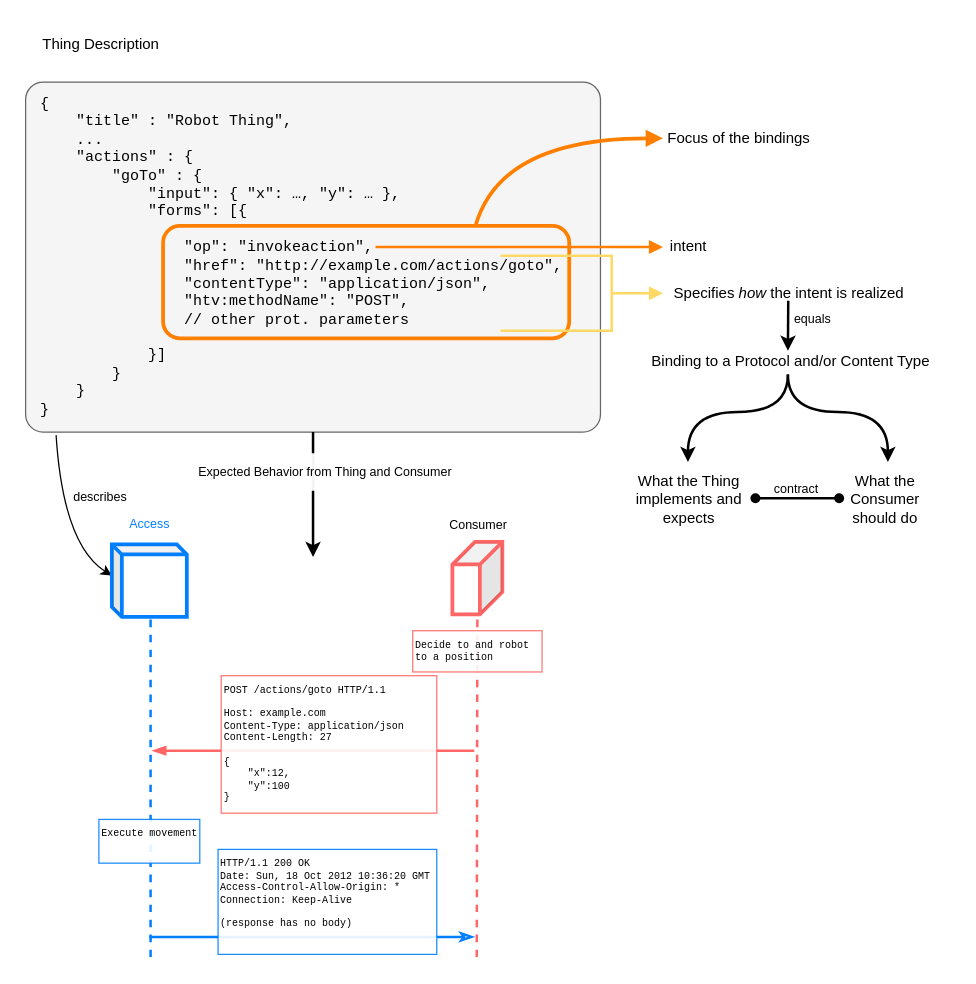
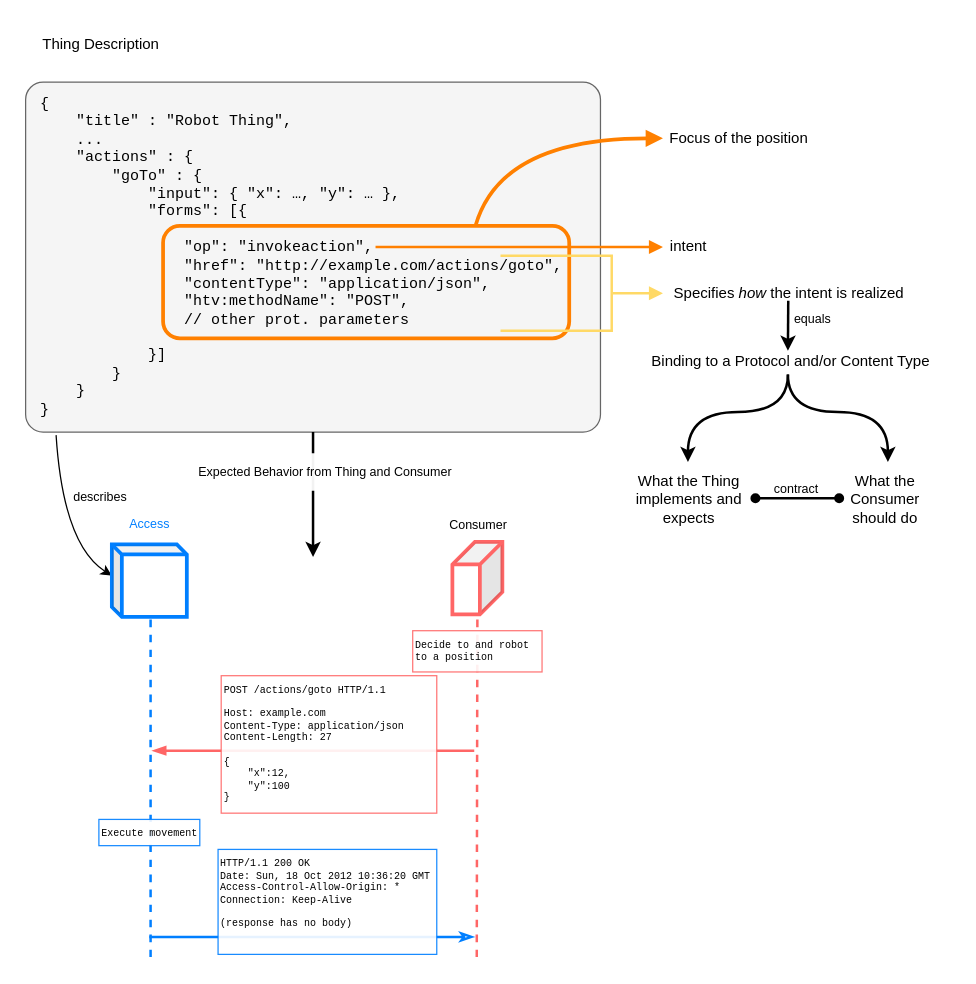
  <mxCell id="0" />
  <mxCell id="1" parent="0" />
  <mxCell id="2" value="" style="rounded=1;whiteSpace=wrap;html=1;arcSize=5;fillColor=#f5f5f5;fontColor=#000000;strokeColor=#666666;" parent="1" vertex="1"><mxGeometry x="20" y="65" width="460" height="280" as="geometry" /></mxCell>
  <mxCell id="3" value="&lt;div&gt;{&lt;/div&gt;&lt;div&gt;&amp;nbsp; &amp;nbsp; &quot;title&quot; : &quot;Robot Thing&quot;,&lt;br&gt;&lt;/div&gt;&lt;div&gt;&amp;nbsp; &amp;nbsp; ...&lt;/div&gt;&lt;div&gt;&amp;nbsp; &amp;nbsp; &quot;actions&quot; : {&lt;/div&gt;&lt;div&gt;&amp;nbsp; &amp;nbsp; &amp;nbsp; &amp;nbsp; &quot;goTo&quot; : {&lt;/div&gt;&lt;div&gt;&lt;span style=&quot;white-space: pre;&quot;&gt;&#09;&lt;/span&gt;&amp;nbsp; &amp;nbsp; &quot;input&quot;: { &quot;x&quot;: …, &quot;y&quot;: … },&lt;/div&gt;&lt;div&gt;&lt;span style=&quot;white-space: pre;&quot;&gt;&#09;&lt;/span&gt;&amp;nbsp; &amp;nbsp; &quot;forms&quot;: [{&lt;/div&gt;&lt;div&gt;&lt;br&gt;&lt;/div&gt;&lt;div&gt;&lt;span style=&quot;background-color: initial;&quot;&gt;&lt;span style=&quot;white-space: pre;&quot;&gt;&#09;&lt;/span&gt;&lt;span style=&quot;white-space: pre;&quot;&gt;&#09;&lt;/span&gt;&quot;op&quot;: &quot;invokeaction&quot;,&lt;/span&gt;&lt;/div&gt;&lt;div&gt;&lt;span style=&quot;background-color: initial;&quot;&gt;&lt;span style=&quot;white-space: pre;&quot;&gt;&#09;&lt;/span&gt;&lt;span style=&quot;white-space: pre;&quot;&gt;&#09;&lt;/span&gt;&quot;href&quot;: &quot;http://example.com/actions/goto&quot;,&lt;/span&gt;&lt;/div&gt;&lt;div&gt;&lt;span style=&quot;background-color: initial;&quot;&gt;&lt;span style=&quot;white-space: pre;&quot;&gt;&#09;&lt;/span&gt;&lt;span style=&quot;white-space: pre;&quot;&gt;&#09;&lt;/span&gt;&quot;contentType&quot;: &quot;application/json&quot;,&lt;/span&gt;&lt;/div&gt;&lt;div&gt;&lt;span style=&quot;background-color: initial;&quot;&gt;&lt;span style=&quot;white-space: pre;&quot;&gt;&#09;&lt;/span&gt;&lt;span style=&quot;white-space: pre;&quot;&gt;&#09;&lt;/span&gt;&quot;htv:methodName&quot;: &quot;POST&quot;,&lt;/span&gt;&lt;/div&gt;&lt;div&gt;&lt;span style=&quot;background-color: initial;&quot;&gt;&lt;span style=&quot;white-space: pre;&quot;&gt;&#09;&lt;/span&gt;&lt;span style=&quot;white-space: pre;&quot;&gt;&#09;&lt;/span&gt;// other prot. parameters&lt;/span&gt;&lt;/div&gt;&lt;div&gt;&lt;span style=&quot;background-color: initial;&quot;&gt;&lt;br&gt;&lt;/span&gt;&lt;/div&gt;&lt;div&gt;&lt;span style=&quot;white-space: pre;&quot;&gt;&#09;&amp;nbsp;&lt;/span&gt;&amp;nbsp; &amp;nbsp;}]&lt;/div&gt;&lt;div&gt;&lt;span style=&quot;white-space: pre;&quot;&gt;&#09;&lt;/span&gt;}&lt;/div&gt;&lt;div&gt;&amp;nbsp; &amp;nbsp; }&lt;/div&gt;&lt;div&gt;}&lt;/div&gt;" style="text;html=1;strokeColor=none;fillColor=none;align=left;verticalAlign=middle;whiteSpace=wrap;rounded=0;fontFamily=Courier New;fontColor=#000000;" parent="1" vertex="1"><mxGeometry x="30" y="95" width="525" height="220" as="geometry" /></mxCell>
  <mxCell id="4" value="Thing Description" style="text;html=1;align=center;verticalAlign=middle;resizable=0;points=[];autosize=1;strokeColor=none;fillColor=none;fontColor=#000000;" parent="1" vertex="1"><mxGeometry x="20" y="20" width="120" height="30" as="geometry" /></mxCell>
  <mxCell id="5" value="Binding to a Protocol and/or Content Type" style="text;html=1;strokeColor=none;fillColor=none;align=center;verticalAlign=middle;whiteSpace=wrap;rounded=0;fontFamily=Helvetica;fontColor=#000000;" parent="1" vertex="1"><mxGeometry x="506" y="259" width="253" height="60" as="geometry" /></mxCell>
  <mxCell id="6" value="" style="rounded=1;whiteSpace=wrap;html=1;fillColor=none;strokeColor=#FF8000;strokeWidth=3;fontColor=#000000;" parent="1" vertex="1"><mxGeometry x="130" y="180" width="325" height="90" as="geometry" /></mxCell>
  <mxCell id="7" value="" style="endArrow=classic;html=1;strokeColor=#000000;strokeWidth=2;fontFamily=Helvetica;fontSize=10;fontColor=#000000;startSize=6;curved=1;exitX=0.5;exitY=1;exitDx=0;exitDy=0;" parent="1" source="2" edge="1"><mxGeometry width="50" height="50" relative="1" as="geometry"><mxPoint x="240" y="367" as="sourcePoint" /><mxPoint x="250" y="445" as="targetPoint" /></mxGeometry></mxCell>
  <mxCell id="8" value="Expected Behavior from Thing and Consumer" style="text;html=1;align=center;verticalAlign=middle;whiteSpace=wrap;rounded=0;fontSize=10;fontFamily=Helvetica;fillColor=#FFFFFF;opacity=95;fontColor=#000000;" parent="1" vertex="1"><mxGeometry x="155" y="362" width="210" height="30" as="geometry" /></mxCell>
  <mxCell id="9" value="" style="endArrow=classic;html=1;entryX=0;entryY=0;entryDx=0;entryDy=25;entryPerimeter=0;exitX=0.053;exitY=1.009;exitDx=0;exitDy=0;exitPerimeter=0;curved=1;fontColor=#000000;strokeColor=#000000;" parent="1" source="2" target="11" edge="1"><mxGeometry width="50" height="50" relative="1" as="geometry"><mxPoint x="20" y="423" as="sourcePoint" /><mxPoint x="70" y="373" as="targetPoint" /><Array as="points"><mxPoint x="50" y="435" /></Array></mxGeometry></mxCell>
  <mxCell id="10" value="describes" style="text;html=1;strokeColor=none;fillColor=none;align=center;verticalAlign=middle;whiteSpace=wrap;rounded=0;fontSize=10;fontColor=#000000;" parent="1" vertex="1"><mxGeometry x="50" y="382" width="60" height="30" as="geometry" /></mxCell>
  <mxCell id="11" value="" style="shape=cube;whiteSpace=wrap;html=1;boundedLbl=1;backgroundOutline=1;darkOpacity=0.05;darkOpacity2=0.1;strokeColor=#007FFF;strokeWidth=3;fontFamily=Helvetica;fontSize=10;fillColor=#FFFFFF;size=8;fontColor=#000000;" parent="1" vertex="1"><mxGeometry x="89" y="435" width="60" height="58" as="geometry" /></mxCell>
  <mxCell id="12" value="" style="shape=cube;whiteSpace=wrap;html=1;boundedLbl=1;backgroundOutline=1;darkOpacity=0.05;darkOpacity2=0.1;strokeColor=#FF6666;strokeWidth=3;fontFamily=Helvetica;fontSize=10;fillColor=#FFFFFF;size=18;flipH=1;fontColor=#000000;" parent="1" vertex="1"><mxGeometry x="361.5" y="433" width="40" height="58" as="geometry" /></mxCell>
  <mxCell id="13" value="Consumer" style="text;html=1;align=center;verticalAlign=middle;resizable=0;points=[];autosize=1;strokeColor=none;fillColor=none;fontSize=10;fontFamily=Helvetica;fontColor=#000000;" parent="1" vertex="1"><mxGeometry x="346.5" y="404" width="70" height="30" as="geometry" /></mxCell>
  <mxCell id="14" value="Access" style="text;html=1;align=center;verticalAlign=middle;resizable=0;points=[];autosize=1;strokeColor=none;fillColor=none;fontSize=10;fontFamily=Helvetica;fontColor=#007fff;" parent="1" vertex="1"><mxGeometry x="94" y="403" width="50" height="30" as="geometry" /></mxCell>
  <mxCell id="15" value="" style="endArrow=none;dashed=1;html=1;strokeWidth=2;strokeColor=#FF6666;fontFamily=Helvetica;fontSize=10;startSize=6;curved=1;fontColor=#000000;" parent="1" edge="1"><mxGeometry width="50" height="50" relative="1" as="geometry"><mxPoint x="381" y="765" as="sourcePoint" /><mxPoint x="381.5" y="493" as="targetPoint" /></mxGeometry></mxCell>
  <mxCell id="16" value="" style="endArrow=none;dashed=1;html=1;strokeWidth=2;strokeColor=#007FFF;fontFamily=Helvetica;fontSize=10;startSize=6;curved=1;fontColor=#000000;" parent="1" edge="1"><mxGeometry width="50" height="50" relative="1" as="geometry"><mxPoint x="120" y="765" as="sourcePoint" /><mxPoint x="120" y="491" as="targetPoint" /></mxGeometry></mxCell>
  <mxCell id="17" value="Decide to and robot&lt;br&gt;to a position" style="text;whiteSpace=wrap;html=1;fontSize=8;fontFamily=Courier New;fillColor=#FFFFFF;gradientColor=none;opacity=90;strokeColor=#FF6666;fontColor=#000000;" parent="1" vertex="1"><mxGeometry x="329.75" y="504" width="103.5" height="33" as="geometry" /></mxCell>
- <mxCell id="18" value="&lt;div style=&quot;font-size: 8px;&quot;&gt;Execute movement&lt;/div&gt;" style="text;whiteSpace=wrap;html=1;fontSize=8;fontFamily=Courier New;fillColor=#FFFFFF;gradientColor=none;opacity=90;strokeColor=#007FFF;fontColor=#000000;" parent="1" vertex="1"><mxGeometry x="78.63" y="655" width="80.75" height="35" as="geometry" /></mxCell>
+ <mxCell id="18" value="&lt;div style=&quot;font-size: 8px;&quot;&gt;Execute movement&lt;/div&gt;" style="text;whiteSpace=wrap;html=1;fontSize=8;fontFamily=Courier New;fillColor=#FFFFFF;gradientColor=none;opacity=90;strokeColor=#007FFF;fontColor=#000000;" parent="1" vertex="1"><mxGeometry x="78.63" y="655" width="80.75" height="21" as="geometry" /></mxCell>
  <mxCell id="19" value="" style="group;fontColor=#000000;" parent="1" vertex="1" connectable="0"><mxGeometry x="400" y="95" width="276" height="30" as="geometry" /></mxCell>
  <mxCell id="20" value="" style="endArrow=block;html=1;fontFamily=Courier New;curved=1;strokeColor=#FF8000;strokeWidth=3;endFill=1;fontColor=#000000;" parent="19" edge="1"><mxGeometry width="50" height="50" relative="1" as="geometry"><mxPoint x="-20" y="85" as="sourcePoint" /><mxPoint x="130" y="15" as="targetPoint" /><Array as="points"><mxPoint y="15" /></Array></mxGeometry></mxCell>
- <mxCell id="21" value="Focus of the bindings" style="text;html=1;strokeColor=none;fillColor=none;align=center;verticalAlign=middle;whiteSpace=wrap;rounded=0;fontFamily=Helvetica;fontColor=#000000;" parent="19" vertex="1"><mxGeometry x="106" width="170" height="30" as="geometry" /></mxCell>
+ <mxCell id="21" value="Focus of the position" style="text;html=1;strokeColor=none;fillColor=none;align=center;verticalAlign=middle;whiteSpace=wrap;rounded=0;fontFamily=Helvetica;fontColor=#000000;" parent="19" vertex="1"><mxGeometry x="106" width="170" height="30" as="geometry" /></mxCell>
  <mxCell id="22" value="" style="endArrow=none;html=1;strokeWidth=2;strokeColor=#007FFF;fontFamily=Helvetica;fontSize=10;startSize=6;curved=1;endFill=0;startArrow=classicThin;startFill=0;fontColor=#000000;" parent="1" edge="1"><mxGeometry width="50" height="50" relative="1" as="geometry"><mxPoint x="379" y="749" as="sourcePoint" /><mxPoint x="119" y="749" as="targetPoint" /></mxGeometry></mxCell>
  <mxCell id="23" value="&lt;div style=&quot;font-size: 8px;&quot;&gt;HTTP/1.1 200 OK&lt;/div&gt;&lt;div style=&quot;font-size: 8px;&quot;&gt;&lt;div style=&quot;font-size: 8px;&quot; class=&quot;result notranslate&quot;&gt;&lt;font style=&quot;font-size: 8px;&quot;&gt;Date: Sun, 18 Oct 2012 10:36:20 GMT&lt;/font&gt;&lt;/div&gt;&lt;/div&gt;&lt;div style=&quot;font-size: 8px;&quot; class=&quot;result notranslate&quot;&gt;&lt;font style=&quot;font-size: 8px;&quot;&gt;&lt;div style=&quot;font-size: 8px;&quot; class=&quot;result notranslate&quot;&gt;Access-Control-Allow-Origin: *&lt;/div&gt;&lt;div style=&quot;font-size: 8px;&quot; class=&quot;result notranslate&quot;&gt;Connection: Keep-Alive&lt;/div&gt;&lt;div style=&quot;font-size: 8px;&quot; class=&quot;result notranslate&quot;&gt;&lt;br&gt;&lt;/div&gt;&lt;/font&gt;&lt;/div&gt;&lt;div style=&quot;font-size: 8px;&quot; class=&quot;result notranslate&quot;&gt;&lt;font style=&quot;font-size: 8px;&quot;&gt;(response has no body)&lt;/font&gt;&lt;/div&gt;" style="text;whiteSpace=wrap;html=1;fontSize=8;fontFamily=Courier New;fillColor=#FFFFFF;gradientColor=none;opacity=90;strokeColor=#007FFF;fontColor=#000000;" parent="1" vertex="1"><mxGeometry x="174" y="679" width="175" height="84" as="geometry" /></mxCell>
  <mxCell id="24" value="" style="endArrow=blockThin;html=1;strokeWidth=2;strokeColor=#FF6666;fontFamily=Helvetica;fontSize=10;startSize=6;curved=1;endFill=1;fontColor=#000000;" parent="1" edge="1"><mxGeometry width="50" height="50" relative="1" as="geometry"><mxPoint x="379" y="600" as="sourcePoint" /><mxPoint x="121.5" y="600" as="targetPoint" /></mxGeometry></mxCell>
  <mxCell id="25" value="POST&amp;nbsp;/actions/goto&amp;nbsp;HTTP/1.1&lt;br style=&quot;font-size: 8px;&quot;&gt;&lt;br style=&quot;font-size: 8px;&quot;&gt;Host: example.com&lt;br style=&quot;font-size: 8px;&quot;&gt;&lt;div style=&quot;font-size: 8px;&quot;&gt;Content-Type: application/json&lt;/div&gt;&lt;div style=&quot;font-size: 8px;&quot;&gt;Content-Length: 27&lt;/div&gt;&lt;div style=&quot;font-size: 8px;&quot;&gt;&lt;br style=&quot;font-size: 8px;&quot;&gt;&lt;/div&gt;&lt;div style=&quot;font-size: 8px;&quot;&gt;{&lt;/div&gt;&lt;div style=&quot;font-size: 8px;&quot;&gt;&amp;nbsp; &amp;nbsp; &quot;x&quot;:12,&lt;/div&gt;&lt;div style=&quot;font-size: 8px;&quot;&gt;&amp;nbsp; &amp;nbsp; &quot;y&quot;:100&lt;/div&gt;&lt;div style=&quot;font-size: 8px;&quot;&gt;}&lt;/div&gt;" style="text;whiteSpace=wrap;html=1;fontSize=8;fontFamily=Courier New;fillColor=#FFFFFF;gradientColor=none;opacity=90;strokeColor=#FF6666;fontColor=#000000;" parent="1" vertex="1"><mxGeometry x="176.5" y="540" width="172.5" height="110" as="geometry" /></mxCell>
  <mxCell id="26" value="" style="endArrow=block;html=1;strokeColor=#FF8000;strokeWidth=2;fontFamily=Helvetica;curved=1;startSize=6;endFill=1;fontColor=#000000;" parent="1" edge="1"><mxGeometry width="50" height="50" relative="1" as="geometry"><mxPoint x="300" y="197" as="sourcePoint" /><mxPoint x="530" y="197" as="targetPoint" /></mxGeometry></mxCell>
  <mxCell id="27" value="intent" style="text;html=1;strokeColor=none;fillColor=none;align=left;verticalAlign=middle;whiteSpace=wrap;rounded=0;fontFamily=Helvetica;fontColor=#000000;" parent="1" vertex="1"><mxGeometry x="534" y="182" width="100" height="30" as="geometry" /></mxCell>
  <mxCell id="28" value="" style="endArrow=none;html=1;strokeColor=#FFD966;strokeWidth=2;fontFamily=Helvetica;startSize=6;curved=1;fillColor=#fff2cc;fontColor=#000000;" parent="1" edge="1"><mxGeometry width="50" height="50" relative="1" as="geometry"><mxPoint x="400" y="204" as="sourcePoint" /><mxPoint x="490" y="204" as="targetPoint" /></mxGeometry></mxCell>
  <mxCell id="29" value="" style="endArrow=none;html=1;strokeColor=#FFD966;strokeWidth=2;fontFamily=Helvetica;startSize=6;curved=1;fillColor=#fff2cc;fontColor=#000000;" parent="1" edge="1"><mxGeometry width="50" height="50" relative="1" as="geometry"><mxPoint x="400" y="264" as="sourcePoint" /><mxPoint x="490" y="264" as="targetPoint" /></mxGeometry></mxCell>
  <mxCell id="30" value="" style="endArrow=none;html=1;strokeColor=#FFD966;strokeWidth=2;fontFamily=Helvetica;startSize=6;curved=1;fillColor=#fff2cc;fontColor=#000000;" parent="1" edge="1"><mxGeometry width="50" height="50" relative="1" as="geometry"><mxPoint x="489" y="204" as="sourcePoint" /><mxPoint x="489" y="264" as="targetPoint" /></mxGeometry></mxCell>
  <mxCell id="31" value="" style="endArrow=block;html=1;strokeColor=#FFD966;strokeWidth=2;fontFamily=Helvetica;startSize=6;curved=1;fillColor=#fff2cc;endFill=1;fontColor=#000000;" parent="1" edge="1"><mxGeometry width="50" height="50" relative="1" as="geometry"><mxPoint x="490" y="234" as="sourcePoint" /><mxPoint x="530" y="234" as="targetPoint" /></mxGeometry></mxCell>
  <mxCell id="32" value="Specifies &lt;em&gt;how&lt;/em&gt;&amp;nbsp;the intent is realized" style="text;whiteSpace=wrap;html=1;fontFamily=Helvetica;fontColor=#000000;" parent="1" vertex="1"><mxGeometry x="537" y="220" width="200" height="24" as="geometry" /></mxCell>
  <mxCell id="33" value="What the Thing implements and expects" style="text;html=1;strokeColor=none;fillColor=none;align=center;verticalAlign=middle;whiteSpace=wrap;rounded=0;fontFamily=Helvetica;fontColor=#000000;" parent="1" vertex="1"><mxGeometry x="506" y="369" width="90" height="60" as="geometry" /></mxCell>
  <mxCell id="34" value="What the Consumer should do" style="text;html=1;strokeColor=none;fillColor=none;align=center;verticalAlign=middle;whiteSpace=wrap;rounded=0;fontFamily=Helvetica;fontColor=#000000;" parent="1" vertex="1"><mxGeometry x="663" y="369" width="90" height="60" as="geometry" /></mxCell>
  <mxCell id="35" value="" style="endArrow=oval;html=1;strokeColor=#000000;strokeWidth=2;fontFamily=Helvetica;startSize=6;curved=1;entryX=0;entryY=0.5;entryDx=0;entryDy=0;exitX=1;exitY=0.5;exitDx=0;exitDy=0;startArrow=oval;startFill=1;endFill=1;fontColor=#000000;" parent="1" edge="1"><mxGeometry width="50" height="50" relative="1" as="geometry"><mxPoint x="604" y="398" as="sourcePoint" /><mxPoint x="671" y="398" as="targetPoint" /></mxGeometry></mxCell>
  <mxCell id="36" value="&lt;font style=&quot;font-size: 10px;&quot;&gt;contract&lt;/font&gt;" style="text;html=1;strokeColor=none;fillColor=none;align=center;verticalAlign=middle;whiteSpace=wrap;rounded=0;fontFamily=Helvetica;fontColor=#000000;" parent="1" vertex="1"><mxGeometry x="607" y="375" width="60" height="30" as="geometry" /></mxCell>
  <mxCell id="37" value="" style="endArrow=classic;html=1;strokeColor=#000000;strokeWidth=2;fontFamily=Helvetica;startSize=6;curved=1;fontColor=#000000;" parent="1" edge="1"><mxGeometry width="50" height="50" relative="1" as="geometry"><mxPoint x="630" y="299" as="sourcePoint" /><mxPoint x="550" y="369" as="targetPoint" /><Array as="points"><mxPoint x="630" y="329" /><mxPoint x="550" y="329" /></Array></mxGeometry></mxCell>
  <mxCell id="38" value="" style="endArrow=classic;html=1;strokeColor=#000000;strokeWidth=2;fontFamily=Helvetica;startSize=6;curved=1;fontColor=#000000;" parent="1" edge="1"><mxGeometry width="50" height="50" relative="1" as="geometry"><mxPoint x="630" y="299" as="sourcePoint" /><mxPoint x="710" y="369" as="targetPoint" /><Array as="points"><mxPoint x="630" y="329" /><mxPoint x="710" y="329" /></Array></mxGeometry></mxCell>
  <mxCell id="39" value="" style="endArrow=classic;html=1;strokeColor=#000000;strokeWidth=2;fontFamily=Helvetica;fontSize=10;startSize=6;curved=1;fontColor=#000000;" parent="1" edge="1"><mxGeometry width="50" height="50" relative="1" as="geometry"><mxPoint x="630.26" y="240" as="sourcePoint" /><mxPoint x="630" y="280" as="targetPoint" /></mxGeometry></mxCell>
  <mxCell id="40" value="equals" style="text;html=1;strokeColor=none;fillColor=none;align=center;verticalAlign=middle;whiteSpace=wrap;rounded=0;fontSize=10;fontFamily=Helvetica;fontColor=#000000;" parent="1" vertex="1"><mxGeometry x="620" y="239" width="60" height="30" as="geometry" /></mxCell>
